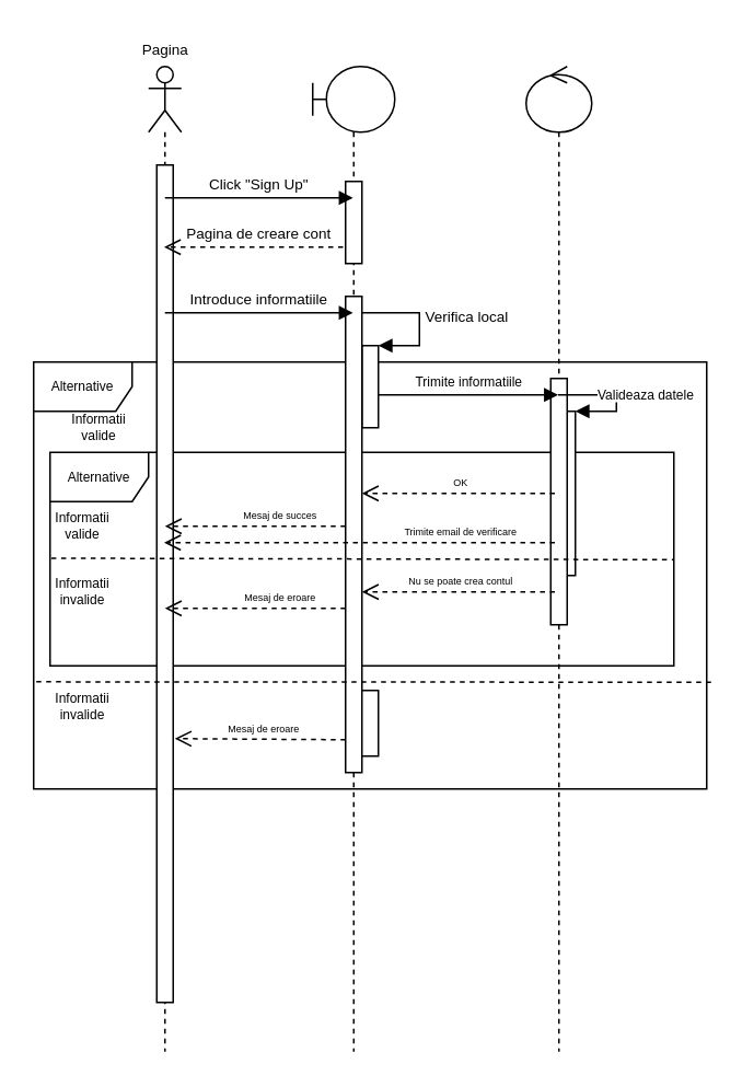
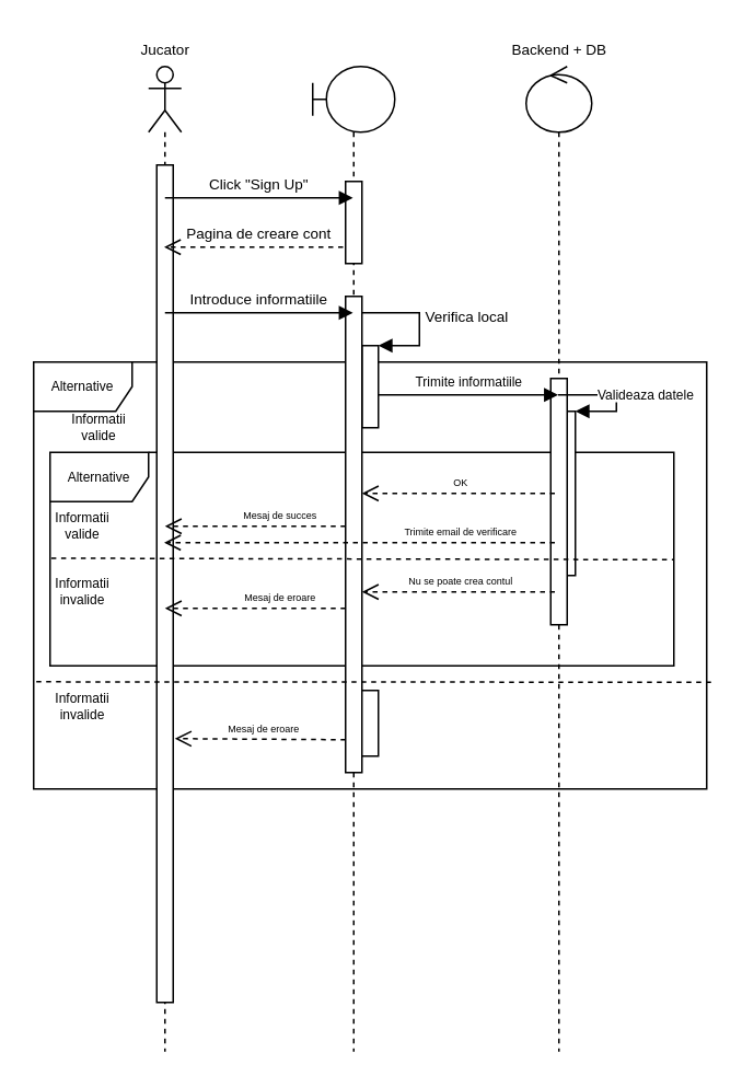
  <mxCell id="0" />
  <mxCell id="1" parent="0" />
  <mxCell id="2" value="Alternative" style="shape=umlFrame;whiteSpace=wrap;html=1;fontSize=8;" parent="1" vertex="1"><mxGeometry x="20" y="220" width="410" height="260" as="geometry" /></mxCell>
  <mxCell id="3" value="Alternative" style="shape=umlFrame;whiteSpace=wrap;html=1;fontSize=8;" parent="1" vertex="1"><mxGeometry x="30" y="275" width="380" height="130" as="geometry" /></mxCell>
  <mxCell id="4" value="" style="shape=umlLifeline;participant=umlActor;perimeter=lifelinePerimeter;whiteSpace=wrap;html=1;container=1;collapsible=0;recursiveResize=0;verticalAlign=top;spacingTop=36;outlineConnect=0;" parent="1" vertex="1"><mxGeometry x="90" y="40" width="20" height="600" as="geometry" /></mxCell>
  <mxCell id="5" value="" style="html=1;points=[];perimeter=orthogonalPerimeter;fontSize=6;" parent="4" vertex="1"><mxGeometry x="5" y="60" width="10" height="510" as="geometry" /></mxCell>
  <mxCell id="6" value="" style="shape=umlLifeline;participant=umlBoundary;perimeter=lifelinePerimeter;whiteSpace=wrap;html=1;container=1;collapsible=0;recursiveResize=0;verticalAlign=top;spacingTop=36;outlineConnect=0;" parent="1" vertex="1"><mxGeometry x="190" y="40" width="50" height="600" as="geometry" /></mxCell>
  <mxCell id="7" value="" style="html=1;points=[];perimeter=orthogonalPerimeter;fontSize=9;" parent="6" vertex="1"><mxGeometry x="30" y="170" width="10" height="50" as="geometry" /></mxCell>
  <mxCell id="8" value="Verifica local" style="edgeStyle=orthogonalEdgeStyle;html=1;align=left;spacingLeft=2;endArrow=block;rounded=0;entryX=1;entryY=0;fontSize=9;" parent="6" source="6" target="7" edge="1"><mxGeometry relative="1" as="geometry"><mxPoint x="35" y="150" as="sourcePoint" /><Array as="points"><mxPoint x="65" y="150" /><mxPoint x="65" y="170" /></Array></mxGeometry></mxCell>
  <mxCell id="9" value="" style="html=1;points=[];perimeter=orthogonalPerimeter;fontSize=6;" parent="6" vertex="1"><mxGeometry x="20" y="140" width="10" height="290" as="geometry" /></mxCell>
  <mxCell id="10" value="" style="shape=umlLifeline;participant=umlControl;perimeter=lifelinePerimeter;whiteSpace=wrap;html=1;container=1;collapsible=0;recursiveResize=0;verticalAlign=top;spacingTop=36;outlineConnect=0;" parent="1" vertex="1"><mxGeometry x="320" y="40" width="40" height="600" as="geometry" /></mxCell>
  <mxCell id="11" value="" style="html=1;points=[];perimeter=orthogonalPerimeter;fontSize=8;" parent="10" vertex="1"><mxGeometry x="20" y="210" width="10" height="100" as="geometry" /></mxCell>
  <mxCell id="12" value="" style="html=1;points=[];perimeter=orthogonalPerimeter;fontSize=8;" parent="10" vertex="1"><mxGeometry x="15" y="190" width="10" height="150" as="geometry" /></mxCell>
  <mxCell id="13" value="Valideaza datele" style="edgeStyle=orthogonalEdgeStyle;html=1;align=left;spacingLeft=2;endArrow=block;rounded=0;entryX=1;entryY=0;fontSize=8;" parent="10" source="10" target="11" edge="1"><mxGeometry x="-0.425" relative="1" as="geometry"><mxPoint x="25" y="190" as="sourcePoint" /><Array as="points"><mxPoint x="55" y="200" /><mxPoint x="55" y="210" /></Array><mxPoint as="offset" /></mxGeometry></mxCell>
- <mxCell id="15" value="Pagina" style="text;html=1;strokeColor=none;fillColor=none;align=center;verticalAlign=middle;whiteSpace=wrap;rounded=0;fontSize=9;" parent="1" vertex="1"><mxGeometry x="57.5" y="20" width="85" height="20" as="geometry" /></mxCell>
+ <mxCell id="14" value="Backend + DB" style="text;html=1;strokeColor=none;fillColor=none;align=center;verticalAlign=middle;whiteSpace=wrap;rounded=0;fontSize=9;" parent="1" vertex="1"><mxGeometry x="297.5" y="20" width="85" height="20" as="geometry" /></mxCell>
+ <mxCell id="15" value="Jucator" style="text;html=1;strokeColor=none;fillColor=none;align=center;verticalAlign=middle;whiteSpace=wrap;rounded=0;fontSize=9;" parent="1" vertex="1"><mxGeometry x="57.5" y="20" width="85" height="20" as="geometry" /></mxCell>
  <mxCell id="16" value="Pagina de creare cont" style="html=1;verticalAlign=bottom;endArrow=open;dashed=1;endSize=8;fontSize=9;" parent="1" source="6" target="4" edge="1"><mxGeometry relative="1" as="geometry"><mxPoint x="210" y="140" as="sourcePoint" /><mxPoint x="140" y="140" as="targetPoint" /><Array as="points"><mxPoint x="180" y="150" /></Array></mxGeometry></mxCell>
  <mxCell id="17" value="Introduce informatiile" style="html=1;verticalAlign=bottom;endArrow=block;fontSize=9;" parent="1" edge="1"><mxGeometry width="80" relative="1" as="geometry"><mxPoint x="100" y="190" as="sourcePoint" /><mxPoint x="214.5" y="190" as="targetPoint" /></mxGeometry></mxCell>
  <mxCell id="18" value="Trimite informatiile" style="html=1;verticalAlign=bottom;endArrow=block;fontSize=8;" parent="1" source="7" target="10" edge="1"><mxGeometry width="80" relative="1" as="geometry"><mxPoint x="233" y="232" as="sourcePoint" /><mxPoint x="329.5" y="229.66" as="targetPoint" /><Array as="points"><mxPoint x="270" y="240" /></Array></mxGeometry></mxCell>
  <mxCell id="19" value="" style="endArrow=none;dashed=1;html=1;fontSize=8;entryX=1.008;entryY=0.75;entryDx=0;entryDy=0;entryPerimeter=0;exitX=0.004;exitY=0.749;exitDx=0;exitDy=0;exitPerimeter=0;" parent="1" source="2" target="2" edge="1"><mxGeometry width="50" height="50" relative="1" as="geometry"><mxPoint x="40" y="310" as="sourcePoint" /><mxPoint x="90" y="260" as="targetPoint" /></mxGeometry></mxCell>
  <mxCell id="20" value="Informatii valide" style="text;html=1;strokeColor=none;fillColor=none;align=center;verticalAlign=middle;whiteSpace=wrap;rounded=0;fontSize=8;" parent="1" vertex="1"><mxGeometry x="40" y="250" width="40" height="20" as="geometry" /></mxCell>
  <mxCell id="21" value="Informatii invalide" style="text;html=1;strokeColor=none;fillColor=none;align=center;verticalAlign=middle;whiteSpace=wrap;rounded=0;fontSize=8;" parent="1" vertex="1"><mxGeometry x="30" y="420" width="40" height="20" as="geometry" /></mxCell>
  <mxCell id="22" value="" style="html=1;points=[];perimeter=orthogonalPerimeter;fontSize=6;" parent="1" vertex="1"><mxGeometry x="210" y="110" width="10" height="50" as="geometry" /></mxCell>
  <mxCell id="23" value="Click &quot;Sign Up&quot;" style="html=1;verticalAlign=bottom;endArrow=block;fontSize=9;" parent="1" target="6" edge="1"><mxGeometry width="80" relative="1" as="geometry"><mxPoint x="100" y="120" as="sourcePoint" /><mxPoint x="180" y="120" as="targetPoint" /></mxGeometry></mxCell>
  <mxCell id="24" value="" style="endArrow=none;dashed=1;html=1;fontSize=8;entryX=1;entryY=0.503;entryDx=0;entryDy=0;entryPerimeter=0;exitX=0.002;exitY=0.496;exitDx=0;exitDy=0;exitPerimeter=0;" parent="1" source="3" target="3" edge="1"><mxGeometry width="50" height="50" relative="1" as="geometry"><mxPoint x="35" y="250" as="sourcePoint" /><mxPoint x="85" y="200" as="targetPoint" /></mxGeometry></mxCell>
  <mxCell id="25" value="OK" style="html=1;verticalAlign=bottom;endArrow=open;dashed=1;endSize=8;fontSize=6;" parent="1" target="9" edge="1"><mxGeometry x="-0.021" relative="1" as="geometry"><mxPoint x="337.5" y="300" as="sourcePoint" /><mxPoint x="257.5" y="300" as="targetPoint" /><Array as="points"><mxPoint x="280" y="300" /></Array><mxPoint as="offset" /></mxGeometry></mxCell>
  <mxCell id="26" value="Mesaj de succes" style="html=1;verticalAlign=bottom;endArrow=open;dashed=1;endSize=8;fontSize=6;" parent="1" edge="1"><mxGeometry x="-0.273" relative="1" as="geometry"><mxPoint x="210" y="320" as="sourcePoint" /><mxPoint x="100" y="320" as="targetPoint" /><Array as="points" /><mxPoint as="offset" /></mxGeometry></mxCell>
  <mxCell id="27" value="Informatii valide" style="text;html=1;strokeColor=none;fillColor=none;align=center;verticalAlign=middle;whiteSpace=wrap;rounded=0;fontSize=8;" parent="1" vertex="1"><mxGeometry x="30" y="310" width="40" height="20" as="geometry" /></mxCell>
  <mxCell id="28" value="Informatii invalide" style="text;html=1;strokeColor=none;fillColor=none;align=center;verticalAlign=middle;whiteSpace=wrap;rounded=0;fontSize=8;" parent="1" vertex="1"><mxGeometry x="30" y="350" width="40" height="20" as="geometry" /></mxCell>
  <mxCell id="29" value="Nu se poate crea contul" style="html=1;verticalAlign=bottom;endArrow=open;dashed=1;endSize=8;fontSize=6;" parent="1" edge="1"><mxGeometry x="-0.021" relative="1" as="geometry"><mxPoint x="337.5" y="360" as="sourcePoint" /><mxPoint x="220" y="360" as="targetPoint" /><Array as="points" /><mxPoint as="offset" /></mxGeometry></mxCell>
  <mxCell id="30" value="Trimite email de verificare" style="html=1;verticalAlign=bottom;endArrow=open;dashed=1;endSize=8;fontSize=6;" parent="1" target="4" edge="1"><mxGeometry x="-0.516" relative="1" as="geometry"><mxPoint x="337.5" y="330" as="sourcePoint" /><mxPoint x="220" y="330" as="targetPoint" /><Array as="points" /><mxPoint as="offset" /></mxGeometry></mxCell>
  <mxCell id="31" value="Mesaj de eroare" style="html=1;verticalAlign=bottom;endArrow=open;dashed=1;endSize=8;fontSize=6;" parent="1" edge="1"><mxGeometry x="-0.273" relative="1" as="geometry"><mxPoint x="210" y="370" as="sourcePoint" /><mxPoint x="100" y="370" as="targetPoint" /><Array as="points" /><mxPoint as="offset" /></mxGeometry></mxCell>
  <mxCell id="32" value="" style="html=1;points=[];perimeter=orthogonalPerimeter;fontSize=6;" parent="1" vertex="1"><mxGeometry x="220" y="420" width="10" height="40" as="geometry" /></mxCell>
  <mxCell id="33" value="Mesaj de eroare" style="html=1;verticalAlign=bottom;endArrow=open;dashed=1;endSize=8;fontSize=6;entryX=1.1;entryY=0.685;entryDx=0;entryDy=0;entryPerimeter=0;" parent="1" target="5" edge="1"><mxGeometry x="-0.038" relative="1" as="geometry"><mxPoint x="210" y="450" as="sourcePoint" /><mxPoint x="130" y="450" as="targetPoint" /><mxPoint as="offset" /></mxGeometry></mxCell>
